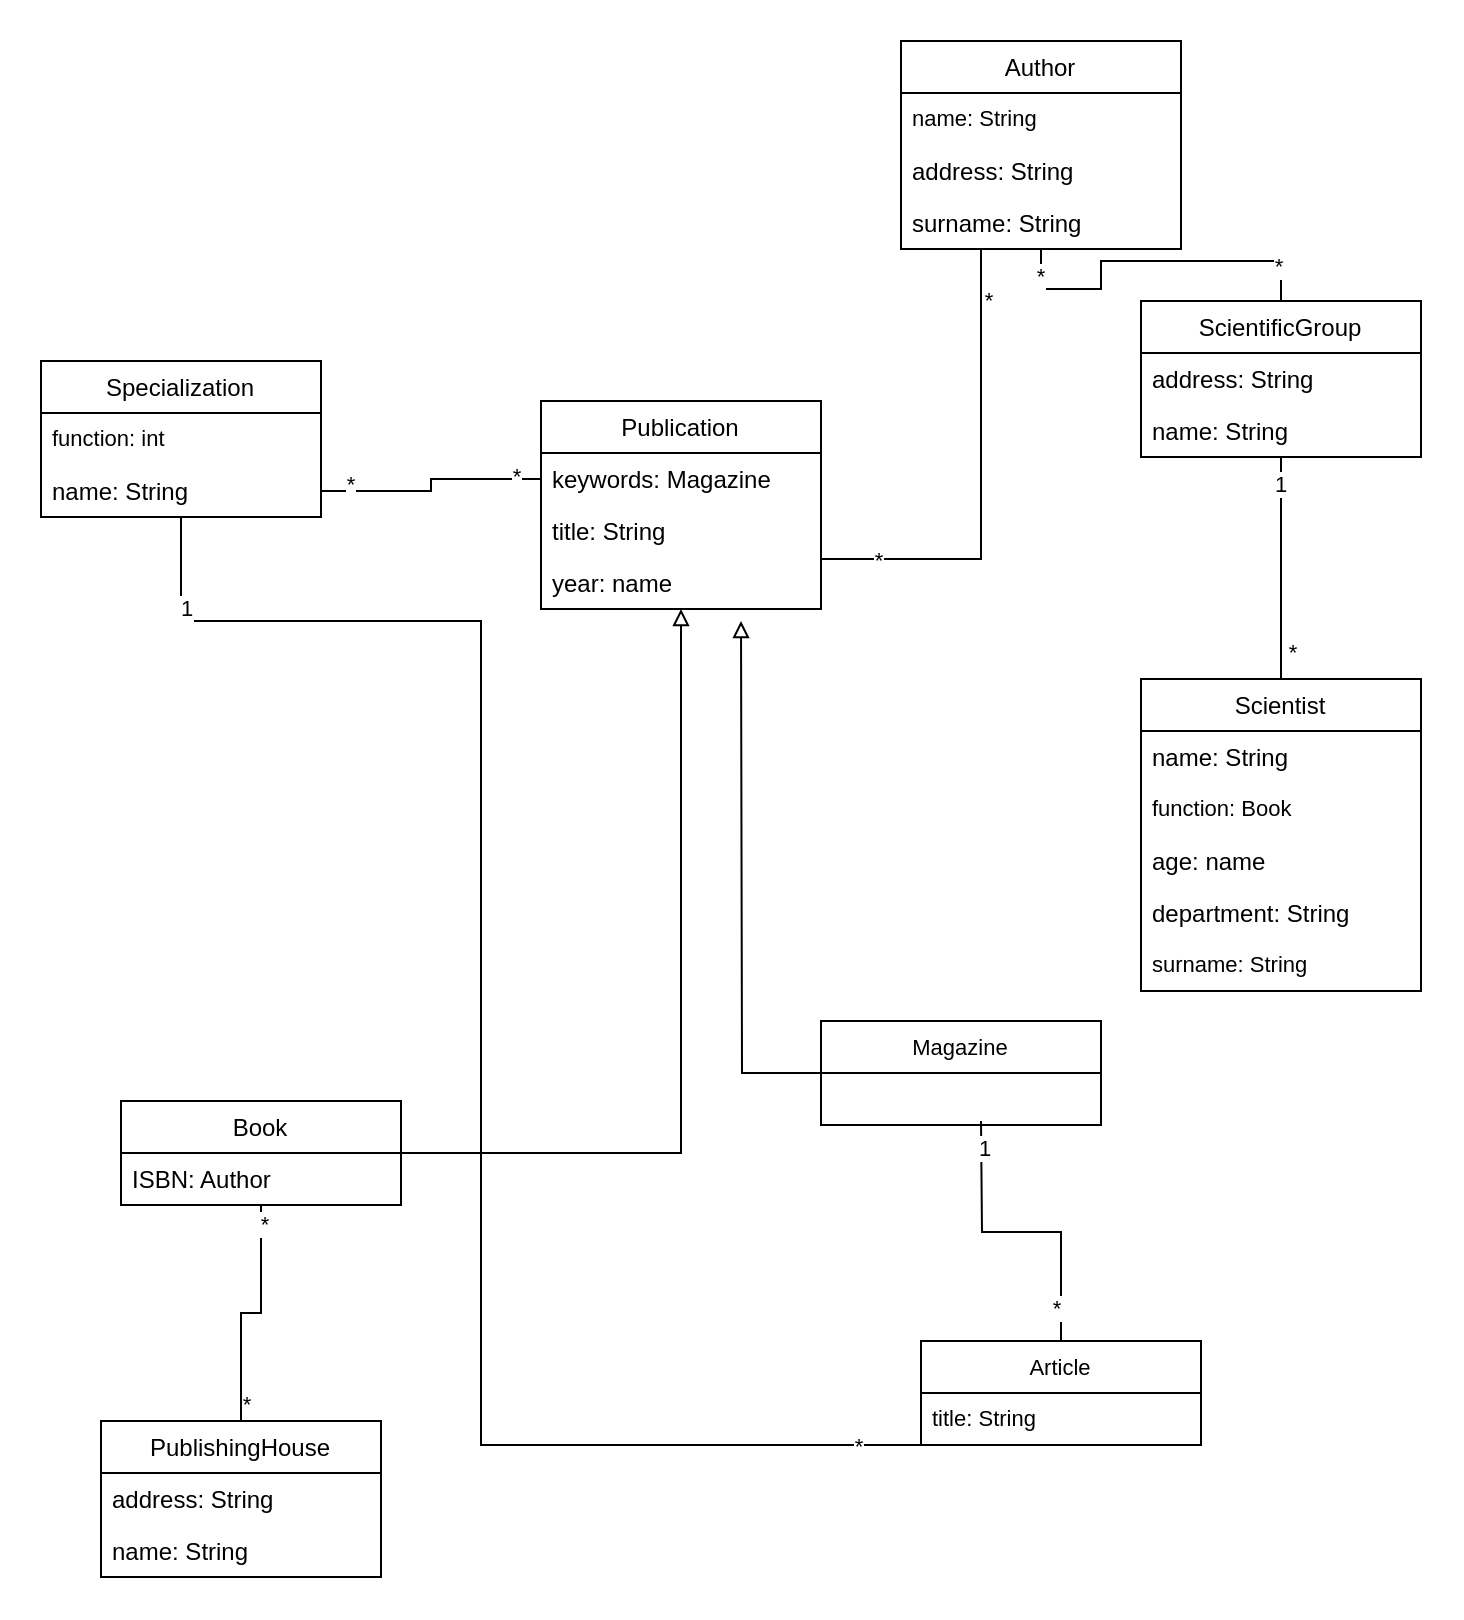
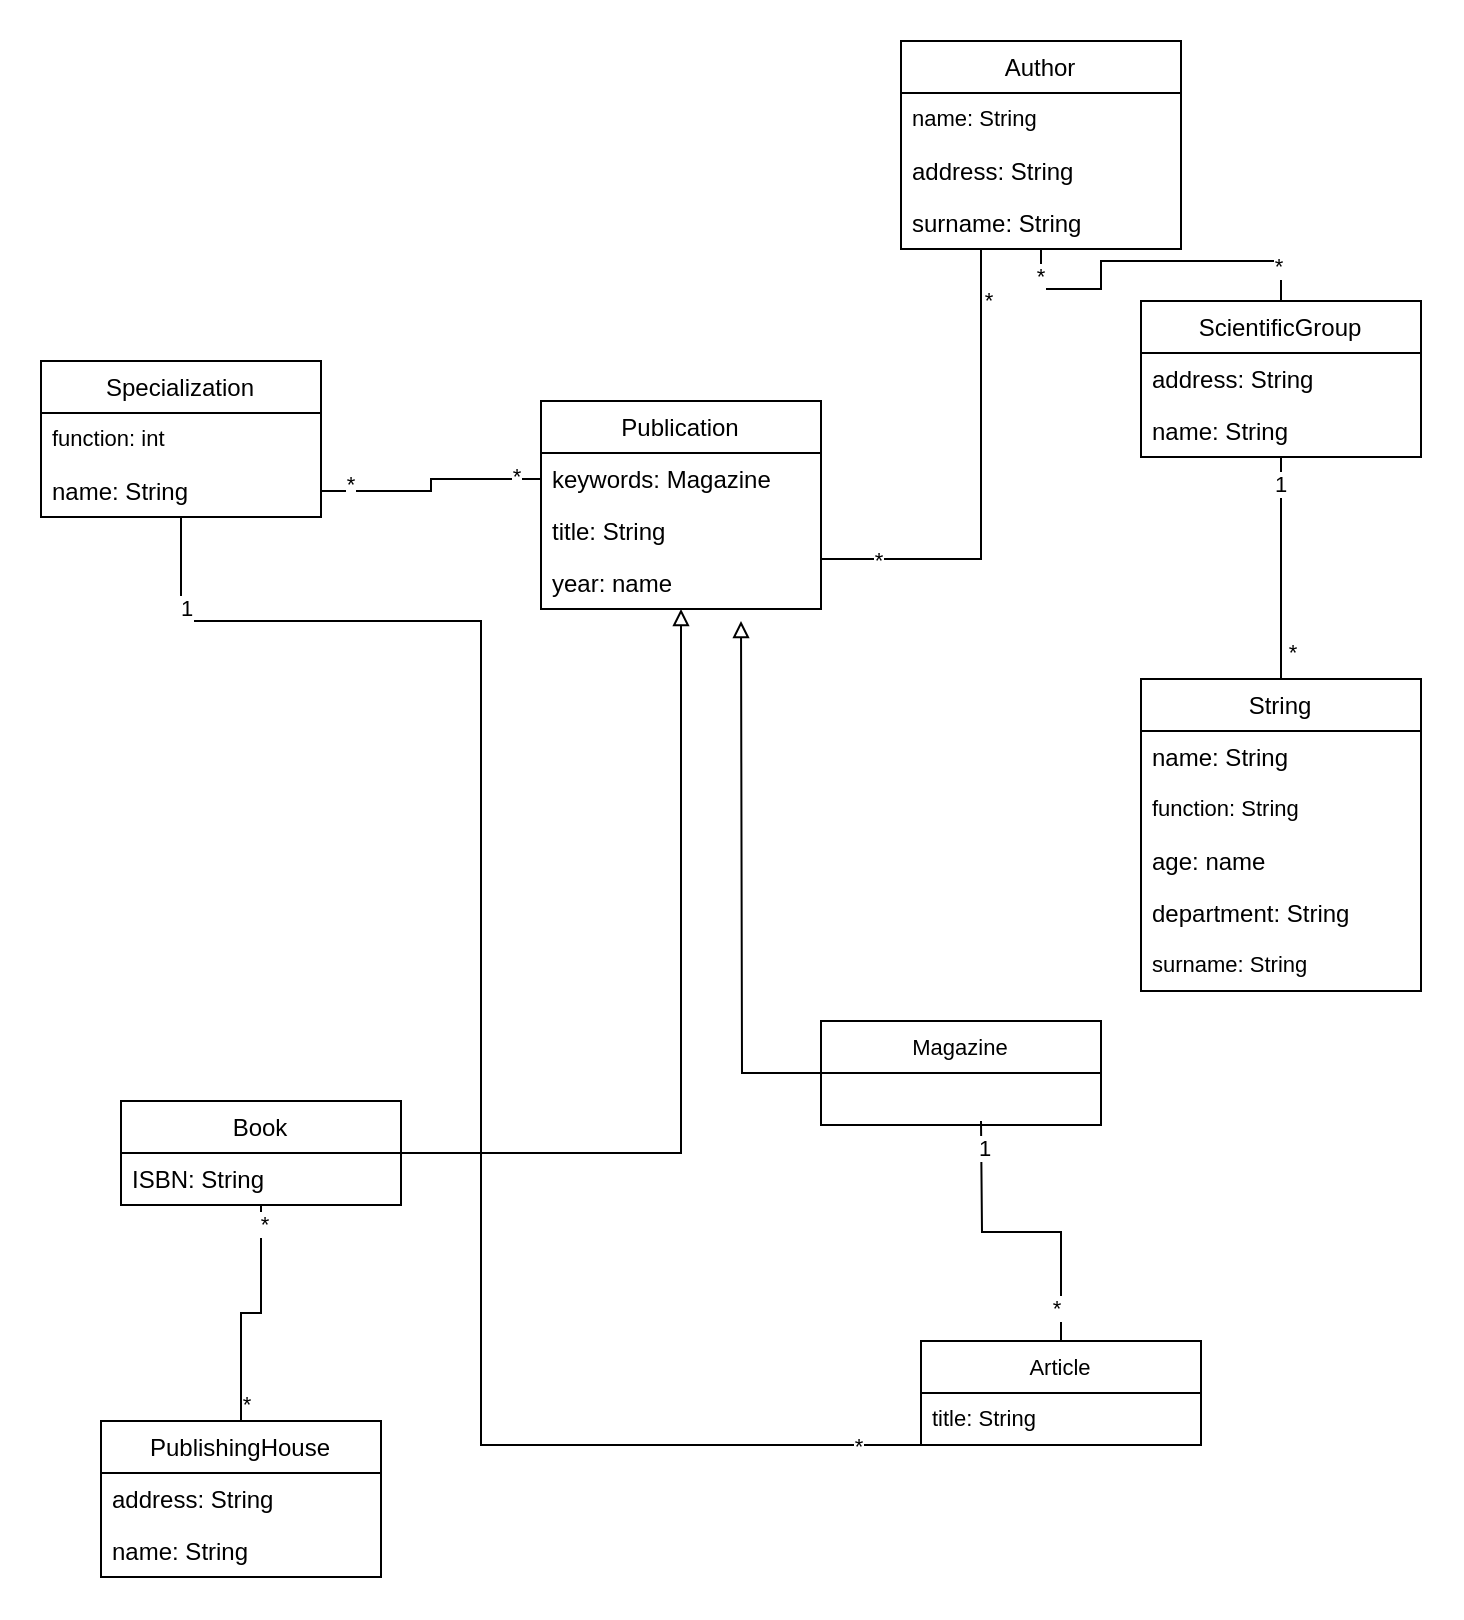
  <mxCell id="0" />
  <mxCell id="1" parent="0" />
  <mxCell id="2" style="edgeStyle=orthogonalEdgeStyle;shape=connector;rounded=0;orthogonalLoop=1;jettySize=auto;html=1;labelBackgroundColor=default;fontFamily=Helvetica;fontSize=11;fontColor=default;endArrow=none;endFill=0;strokeColor=default;" edge="1" parent="1" source="5" target="9"><mxGeometry relative="1" as="geometry" /></mxCell>
  <mxCell id="3" value="*" style="edgeLabel;html=1;align=center;verticalAlign=middle;resizable=0;points=[];fontSize=11;fontFamily=Helvetica;fontColor=default;" vertex="1" connectable="0" parent="2"><mxGeometry x="-0.849" y="-2" relative="1" as="geometry"><mxPoint as="offset" /></mxGeometry></mxCell>
  <mxCell id="4" value="*" style="edgeLabel;html=1;align=center;verticalAlign=middle;resizable=0;points=[];fontSize=11;fontFamily=Helvetica;fontColor=default;" vertex="1" connectable="0" parent="2"><mxGeometry x="0.84" y="-1" relative="1" as="geometry"><mxPoint as="offset" /></mxGeometry></mxCell>
  <mxCell id="5" value="PublishingHouse" style="swimlane;fontStyle=0;childLayout=stackLayout;horizontal=1;startSize=26;fillColor=none;horizontalStack=0;resizeParent=1;resizeParentMax=0;resizeLast=0;collapsible=1;marginBottom=0;" vertex="1" parent="1"><mxGeometry x="50" y="710" width="140" height="78" as="geometry" /></mxCell>
  <mxCell id="6" value="address: String" style="text;strokeColor=none;fillColor=none;align=left;verticalAlign=top;spacingLeft=4;spacingRight=4;overflow=hidden;rotatable=0;points=[[0,0.5],[1,0.5]];portConstraint=eastwest;" vertex="1" parent="5"><mxGeometry y="26" width="140" height="26" as="geometry" /></mxCell>
  <mxCell id="7" value="name: String" style="text;strokeColor=none;fillColor=none;align=left;verticalAlign=top;spacingLeft=4;spacingRight=4;overflow=hidden;rotatable=0;points=[[0,0.5],[1,0.5]];portConstraint=eastwest;" vertex="1" parent="5"><mxGeometry y="52" width="140" height="26" as="geometry" /></mxCell>
  <mxCell id="8" style="edgeStyle=orthogonalEdgeStyle;shape=connector;rounded=0;orthogonalLoop=1;jettySize=auto;html=1;labelBackgroundColor=default;fontFamily=Helvetica;fontSize=11;fontColor=default;endArrow=block;endFill=0;strokeColor=default;" edge="1" parent="1" source="9" target="27"><mxGeometry relative="1" as="geometry" /></mxCell>
  <mxCell id="9" value="Book" style="swimlane;fontStyle=0;childLayout=stackLayout;horizontal=1;startSize=26;fillColor=none;horizontalStack=0;resizeParent=1;resizeParentMax=0;resizeLast=0;collapsible=1;marginBottom=0;" vertex="1" parent="1"><mxGeometry x="60" y="550" width="140" height="52" as="geometry" /></mxCell>
- <mxCell id="10" value="ISBN: Author" style="text;strokeColor=none;fillColor=none;align=left;verticalAlign=top;spacingLeft=4;spacingRight=4;overflow=hidden;rotatable=0;points=[[0,0.5],[1,0.5]];portConstraint=eastwest;" vertex="1" parent="9"><mxGeometry y="26" width="140" height="26" as="geometry" /></mxCell>
+ <mxCell id="10" value="ISBN: String" style="text;strokeColor=none;fillColor=none;align=left;verticalAlign=top;spacingLeft=4;spacingRight=4;overflow=hidden;rotatable=0;points=[[0,0.5],[1,0.5]];portConstraint=eastwest;" vertex="1" parent="9"><mxGeometry y="26" width="140" height="26" as="geometry" /></mxCell>
  <mxCell id="11" style="edgeStyle=orthogonalEdgeStyle;shape=connector;rounded=0;orthogonalLoop=1;jettySize=auto;html=1;labelBackgroundColor=default;fontFamily=Helvetica;fontSize=11;fontColor=default;endArrow=none;endFill=0;strokeColor=default;" edge="1" parent="1" source="14" target="23"><mxGeometry relative="1" as="geometry" /></mxCell>
  <mxCell id="12" value="*" style="edgeLabel;html=1;align=center;verticalAlign=middle;resizable=0;points=[];fontSize=11;fontFamily=Helvetica;fontColor=default;" vertex="1" connectable="0" parent="11"><mxGeometry x="-0.752" y="2" relative="1" as="geometry"><mxPoint as="offset" /></mxGeometry></mxCell>
  <mxCell id="13" value="*" style="edgeLabel;html=1;align=center;verticalAlign=middle;resizable=0;points=[];fontSize=11;fontFamily=Helvetica;fontColor=default;" vertex="1" connectable="0" parent="11"><mxGeometry x="0.854" y="1" relative="1" as="geometry"><mxPoint as="offset" /></mxGeometry></mxCell>
  <mxCell id="14" value="ScientificGroup" style="swimlane;fontStyle=0;childLayout=stackLayout;horizontal=1;startSize=26;fillColor=none;horizontalStack=0;resizeParent=1;resizeParentMax=0;resizeLast=0;collapsible=1;marginBottom=0;" vertex="1" parent="1"><mxGeometry x="570" y="150" width="140" height="78" as="geometry" /></mxCell>
  <mxCell id="15" value="address: String" style="text;strokeColor=none;fillColor=none;align=left;verticalAlign=top;spacingLeft=4;spacingRight=4;overflow=hidden;rotatable=0;points=[[0,0.5],[1,0.5]];portConstraint=eastwest;" vertex="1" parent="14"><mxGeometry y="26" width="140" height="26" as="geometry" /></mxCell>
  <mxCell id="16" value="name: String" style="text;strokeColor=none;fillColor=none;align=left;verticalAlign=top;spacingLeft=4;spacingRight=4;overflow=hidden;rotatable=0;points=[[0,0.5],[1,0.5]];portConstraint=eastwest;" vertex="1" parent="14"><mxGeometry y="52" width="140" height="26" as="geometry" /></mxCell>
  <mxCell id="17" value="Specialization" style="swimlane;fontStyle=0;childLayout=stackLayout;horizontal=1;startSize=26;fillColor=none;horizontalStack=0;resizeParent=1;resizeParentMax=0;resizeLast=0;collapsible=1;marginBottom=0;" vertex="1" parent="1"><mxGeometry x="20" y="180" width="140" height="78" as="geometry" /></mxCell>
  <mxCell id="18" value="function: int" style="text;strokeColor=none;fillColor=none;align=left;verticalAlign=top;spacingLeft=4;spacingRight=4;overflow=hidden;rotatable=0;points=[[0,0.5],[1,0.5]];portConstraint=eastwest;fontFamily=Helvetica;fontSize=11;fontColor=default;" vertex="1" parent="17"><mxGeometry y="26" width="140" height="26" as="geometry" /></mxCell>
  <mxCell id="19" value="name: String" style="text;strokeColor=none;fillColor=none;align=left;verticalAlign=top;spacingLeft=4;spacingRight=4;overflow=hidden;rotatable=0;points=[[0,0.5],[1,0.5]];portConstraint=eastwest;" vertex="1" parent="17"><mxGeometry y="52" width="140" height="26" as="geometry" /></mxCell>
  <mxCell id="20" style="edgeStyle=orthogonalEdgeStyle;shape=connector;rounded=0;orthogonalLoop=1;jettySize=auto;html=1;labelBackgroundColor=default;fontFamily=Helvetica;fontSize=11;fontColor=default;endArrow=none;endFill=0;strokeColor=default;" edge="1" parent="1" source="23" target="27"><mxGeometry relative="1" as="geometry"><Array as="points"><mxPoint x="490" y="279" /></Array></mxGeometry></mxCell>
  <mxCell id="21" value="*" style="edgeLabel;html=1;align=center;verticalAlign=middle;resizable=0;points=[];fontSize=11;fontFamily=Helvetica;fontColor=default;" vertex="1" connectable="0" parent="20"><mxGeometry x="-0.791" y="3" relative="1" as="geometry"><mxPoint as="offset" /></mxGeometry></mxCell>
  <mxCell id="22" value="*" style="edgeLabel;html=1;align=center;verticalAlign=middle;resizable=0;points=[];fontSize=11;fontFamily=Helvetica;fontColor=default;" vertex="1" connectable="0" parent="20"><mxGeometry x="0.765" relative="1" as="geometry"><mxPoint as="offset" /></mxGeometry></mxCell>
  <mxCell id="23" value="Author" style="swimlane;fontStyle=0;childLayout=stackLayout;horizontal=1;startSize=26;fillColor=none;horizontalStack=0;resizeParent=1;resizeParentMax=0;resizeLast=0;collapsible=1;marginBottom=0;" vertex="1" parent="1"><mxGeometry x="450" y="20" width="140" height="104" as="geometry" /></mxCell>
  <mxCell id="24" value="name: String" style="text;strokeColor=none;fillColor=none;align=left;verticalAlign=top;spacingLeft=4;spacingRight=4;overflow=hidden;rotatable=0;points=[[0,0.5],[1,0.5]];portConstraint=eastwest;fontFamily=Helvetica;fontSize=11;fontColor=default;" vertex="1" parent="23"><mxGeometry y="26" width="140" height="26" as="geometry" /></mxCell>
  <mxCell id="25" value="address: String" style="text;strokeColor=none;fillColor=none;align=left;verticalAlign=top;spacingLeft=4;spacingRight=4;overflow=hidden;rotatable=0;points=[[0,0.5],[1,0.5]];portConstraint=eastwest;" vertex="1" parent="23"><mxGeometry y="52" width="140" height="26" as="geometry" /></mxCell>
  <mxCell id="26" value="surname: String" style="text;strokeColor=none;fillColor=none;align=left;verticalAlign=top;spacingLeft=4;spacingRight=4;overflow=hidden;rotatable=0;points=[[0,0.5],[1,0.5]];portConstraint=eastwest;" vertex="1" parent="23"><mxGeometry y="78" width="140" height="26" as="geometry" /></mxCell>
  <mxCell id="27" value="Publication" style="swimlane;fontStyle=0;childLayout=stackLayout;horizontal=1;startSize=26;fillColor=none;horizontalStack=0;resizeParent=1;resizeParentMax=0;resizeLast=0;collapsible=1;marginBottom=0;" vertex="1" parent="1"><mxGeometry x="270" y="200" width="140" height="104" as="geometry" /></mxCell>
  <mxCell id="28" value="keywords: Magazine" style="text;strokeColor=none;fillColor=none;align=left;verticalAlign=top;spacingLeft=4;spacingRight=4;overflow=hidden;rotatable=0;points=[[0,0.5],[1,0.5]];portConstraint=eastwest;" vertex="1" parent="27"><mxGeometry y="26" width="140" height="26" as="geometry" /></mxCell>
  <mxCell id="29" value="title: String" style="text;strokeColor=none;fillColor=none;align=left;verticalAlign=top;spacingLeft=4;spacingRight=4;overflow=hidden;rotatable=0;points=[[0,0.5],[1,0.5]];portConstraint=eastwest;" vertex="1" parent="27"><mxGeometry y="52" width="140" height="26" as="geometry" /></mxCell>
  <mxCell id="30" value="year: name" style="text;strokeColor=none;fillColor=none;align=left;verticalAlign=top;spacingLeft=4;spacingRight=4;overflow=hidden;rotatable=0;points=[[0,0.5],[1,0.5]];portConstraint=eastwest;" vertex="1" parent="27"><mxGeometry y="78" width="140" height="26" as="geometry" /></mxCell>
  <mxCell id="31" style="edgeStyle=orthogonalEdgeStyle;shape=connector;rounded=0;orthogonalLoop=1;jettySize=auto;html=1;labelBackgroundColor=default;fontFamily=Helvetica;fontSize=11;fontColor=default;endArrow=none;endFill=0;strokeColor=default;" edge="1" parent="1" source="34" target="14"><mxGeometry relative="1" as="geometry" /></mxCell>
  <mxCell id="32" value="*" style="edgeLabel;html=1;align=center;verticalAlign=middle;resizable=0;points=[];fontSize=11;fontFamily=Helvetica;fontColor=default;" vertex="1" connectable="0" parent="31"><mxGeometry x="-0.756" y="-5" relative="1" as="geometry"><mxPoint as="offset" /></mxGeometry></mxCell>
  <mxCell id="33" value="1" style="edgeLabel;html=1;align=center;verticalAlign=middle;resizable=0;points=[];fontSize=11;fontFamily=Helvetica;fontColor=default;" vertex="1" connectable="0" parent="31"><mxGeometry x="0.759" y="1" relative="1" as="geometry"><mxPoint as="offset" /></mxGeometry></mxCell>
- <mxCell id="34" value="Scientist" style="swimlane;fontStyle=0;childLayout=stackLayout;horizontal=1;startSize=26;fillColor=none;horizontalStack=0;resizeParent=1;resizeParentMax=0;resizeLast=0;collapsible=1;marginBottom=0;" vertex="1" parent="1"><mxGeometry x="570" y="339" width="140" height="156" as="geometry" /></mxCell>
+ <mxCell id="34" value="String" style="swimlane;fontStyle=0;childLayout=stackLayout;horizontal=1;startSize=26;fillColor=none;horizontalStack=0;resizeParent=1;resizeParentMax=0;resizeLast=0;collapsible=1;marginBottom=0;" vertex="1" parent="1"><mxGeometry x="570" y="339" width="140" height="156" as="geometry" /></mxCell>
  <mxCell id="35" value="name: String" style="text;strokeColor=none;fillColor=none;align=left;verticalAlign=top;spacingLeft=4;spacingRight=4;overflow=hidden;rotatable=0;points=[[0,0.5],[1,0.5]];portConstraint=eastwest;" vertex="1" parent="34"><mxGeometry y="26" width="140" height="26" as="geometry" /></mxCell>
- <mxCell id="36" value="function: Book" style="text;strokeColor=none;fillColor=none;align=left;verticalAlign=top;spacingLeft=4;spacingRight=4;overflow=hidden;rotatable=0;points=[[0,0.5],[1,0.5]];portConstraint=eastwest;fontFamily=Helvetica;fontSize=11;fontColor=default;" vertex="1" parent="34"><mxGeometry y="52" width="140" height="26" as="geometry" /></mxCell>
+ <mxCell id="36" value="function: String" style="text;strokeColor=none;fillColor=none;align=left;verticalAlign=top;spacingLeft=4;spacingRight=4;overflow=hidden;rotatable=0;points=[[0,0.5],[1,0.5]];portConstraint=eastwest;fontFamily=Helvetica;fontSize=11;fontColor=default;" vertex="1" parent="34"><mxGeometry y="52" width="140" height="26" as="geometry" /></mxCell>
  <mxCell id="37" value="age: name" style="text;strokeColor=none;fillColor=none;align=left;verticalAlign=top;spacingLeft=4;spacingRight=4;overflow=hidden;rotatable=0;points=[[0,0.5],[1,0.5]];portConstraint=eastwest;" vertex="1" parent="34"><mxGeometry y="78" width="140" height="26" as="geometry" /></mxCell>
  <mxCell id="38" value="department: String   &#10;" style="text;strokeColor=none;fillColor=none;align=left;verticalAlign=top;spacingLeft=4;spacingRight=4;overflow=hidden;rotatable=0;points=[[0,0.5],[1,0.5]];portConstraint=eastwest;" vertex="1" parent="34"><mxGeometry y="104" width="140" height="26" as="geometry" /></mxCell>
  <mxCell id="39" value="surname: String" style="text;strokeColor=none;fillColor=none;align=left;verticalAlign=top;spacingLeft=4;spacingRight=4;overflow=hidden;rotatable=0;points=[[0,0.5],[1,0.5]];portConstraint=eastwest;fontFamily=Helvetica;fontSize=11;fontColor=default;" vertex="1" parent="34"><mxGeometry y="130" width="140" height="26" as="geometry" /></mxCell>
  <mxCell id="40" style="edgeStyle=orthogonalEdgeStyle;rounded=0;orthogonalLoop=1;jettySize=auto;html=1;endArrow=none;endFill=0;entryX=0;entryY=0.5;entryDx=0;entryDy=0;" edge="1" parent="1" source="19" target="28"><mxGeometry relative="1" as="geometry" /></mxCell>
  <mxCell id="41" value="*" style="edgeLabel;html=1;align=center;verticalAlign=middle;resizable=0;points=[];fontSize=11;fontFamily=Helvetica;fontColor=default;" vertex="1" connectable="0" parent="40"><mxGeometry x="-0.755" y="-1" relative="1" as="geometry"><mxPoint y="-5" as="offset" /></mxGeometry></mxCell>
  <mxCell id="42" value="*" style="edgeLabel;html=1;align=center;verticalAlign=middle;resizable=0;points=[];fontSize=11;fontFamily=Helvetica;fontColor=default;" vertex="1" connectable="0" parent="40"><mxGeometry x="0.773" y="2" relative="1" as="geometry"><mxPoint as="offset" /></mxGeometry></mxCell>
  <mxCell id="43" style="edgeStyle=orthogonalEdgeStyle;shape=connector;rounded=0;orthogonalLoop=1;jettySize=auto;html=1;labelBackgroundColor=default;fontFamily=Helvetica;fontSize=11;fontColor=default;endArrow=block;endFill=0;strokeColor=default;" edge="1" parent="1" source="44"><mxGeometry relative="1" as="geometry"><mxPoint x="370" y="310" as="targetPoint" /></mxGeometry></mxCell>
  <mxCell id="44" value="Magazine" style="swimlane;fontStyle=0;childLayout=stackLayout;horizontal=1;startSize=26;fillColor=none;horizontalStack=0;resizeParent=1;resizeParentMax=0;resizeLast=0;collapsible=1;marginBottom=0;fontFamily=Helvetica;fontSize=11;fontColor=default;" vertex="1" parent="1"><mxGeometry x="410" y="510" width="140" height="52" as="geometry" /></mxCell>
  <mxCell id="45" style="edgeStyle=orthogonalEdgeStyle;shape=connector;rounded=0;orthogonalLoop=1;jettySize=auto;html=1;labelBackgroundColor=default;fontFamily=Helvetica;fontSize=11;fontColor=default;endArrow=none;endFill=0;strokeColor=default;" edge="1" parent="1" source="51"><mxGeometry relative="1" as="geometry"><mxPoint x="490" y="560" as="targetPoint" /></mxGeometry></mxCell>
  <mxCell id="46" value="1" style="edgeLabel;html=1;align=center;verticalAlign=middle;resizable=0;points=[];fontSize=11;fontFamily=Helvetica;fontColor=default;" vertex="1" connectable="0" parent="45"><mxGeometry x="0.823" y="-1" relative="1" as="geometry"><mxPoint as="offset" /></mxGeometry></mxCell>
  <mxCell id="47" value="*" style="edgeLabel;html=1;align=center;verticalAlign=middle;resizable=0;points=[];fontSize=11;fontFamily=Helvetica;fontColor=default;" vertex="1" connectable="0" parent="45"><mxGeometry x="-0.777" y="3" relative="1" as="geometry"><mxPoint as="offset" /></mxGeometry></mxCell>
  <mxCell id="48" style="edgeStyle=orthogonalEdgeStyle;shape=connector;rounded=0;orthogonalLoop=1;jettySize=auto;html=1;labelBackgroundColor=default;fontFamily=Helvetica;fontSize=11;fontColor=default;endArrow=none;endFill=0;strokeColor=default;" edge="1" parent="1" source="51" target="17"><mxGeometry relative="1" as="geometry"><Array as="points"><mxPoint x="240" y="722" /><mxPoint x="240" y="310" /><mxPoint x="90" y="310" /></Array></mxGeometry></mxCell>
  <mxCell id="49" value="1" style="edgeLabel;html=1;align=center;verticalAlign=middle;resizable=0;points=[];fontSize=11;fontFamily=Helvetica;fontColor=default;" vertex="1" connectable="0" parent="48"><mxGeometry x="0.893" y="-2" relative="1" as="geometry"><mxPoint as="offset" /></mxGeometry></mxCell>
  <mxCell id="50" value="*" style="edgeLabel;html=1;align=center;verticalAlign=middle;resizable=0;points=[];fontSize=11;fontFamily=Helvetica;fontColor=default;" vertex="1" connectable="0" parent="48"><mxGeometry x="-0.924" relative="1" as="geometry"><mxPoint as="offset" /></mxGeometry></mxCell>
  <mxCell id="51" value="Article" style="swimlane;fontStyle=0;childLayout=stackLayout;horizontal=1;startSize=26;fillColor=none;horizontalStack=0;resizeParent=1;resizeParentMax=0;resizeLast=0;collapsible=1;marginBottom=0;fontFamily=Helvetica;fontSize=11;fontColor=default;" vertex="1" parent="1"><mxGeometry x="460" y="670" width="140" height="52" as="geometry" /></mxCell>
  <mxCell id="52" value="title: String" style="text;strokeColor=none;fillColor=none;align=left;verticalAlign=top;spacingLeft=4;spacingRight=4;overflow=hidden;rotatable=0;points=[[0,0.5],[1,0.5]];portConstraint=eastwest;fontFamily=Helvetica;fontSize=11;fontColor=default;" vertex="1" parent="51"><mxGeometry y="26" width="140" height="26" as="geometry" /></mxCell>
